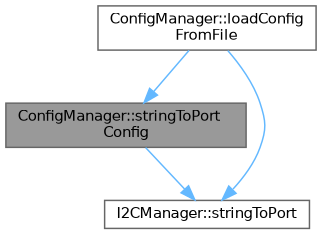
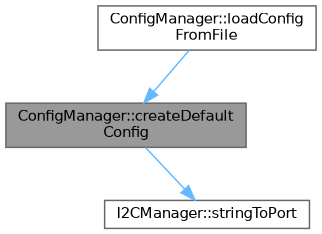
  digraph {
    rankdir=TB
    node [color=grey40 fillcolor=white fontname=Helvetica fontsize=10 shape=box style=filled]
    edge [color=steelblue1 fontname=Helvetica fontsize=10 labelfontname=Helvetica labelfontsize=10 style=solid]
-   n1 [color=gray40 fillcolor=grey60 fontcolor=black height=0.2 label="ConfigManager::stringToPort\lConfig" width=0.4]
+   n1 [color=gray40 fillcolor=grey60 fontcolor=black height=0.2 label="ConfigManager::createDefault\lConfig" width=0.4]
    n2 [height=0.2 label="I2CManager::stringToPort" width=0.4]
    n3 [height=0.2 label="ConfigManager::loadConfig\lFromFile" width=0.4]
    n1 -> n2
    n3 -> n1
-   n3 -> n2
  }
